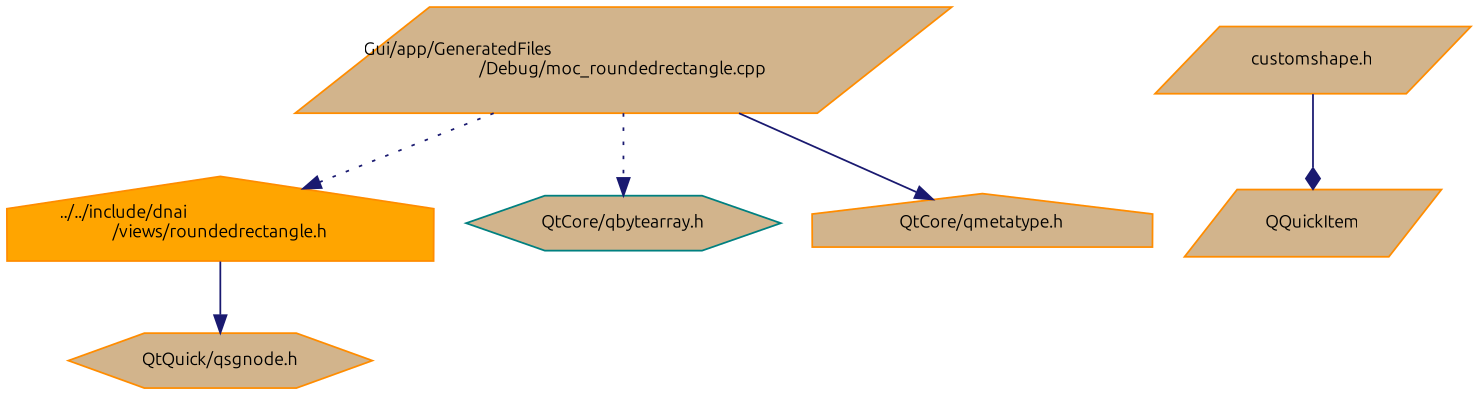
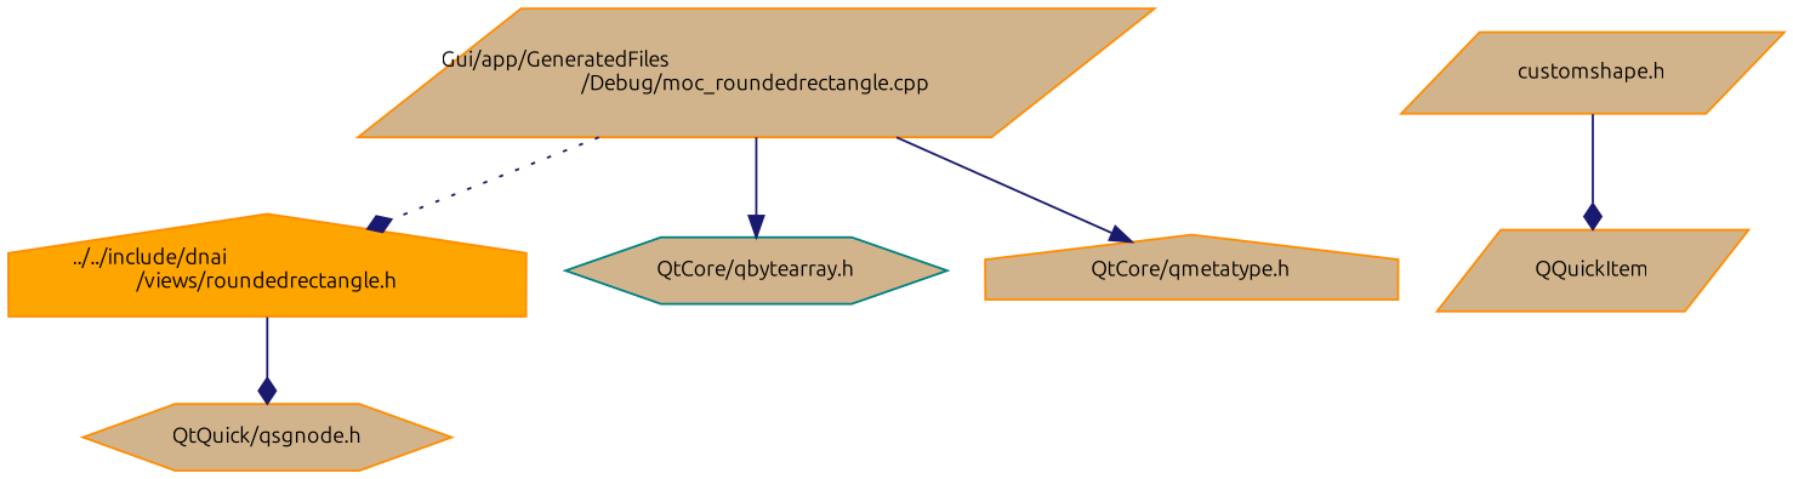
  digraph {
    fontname=Ubuntu
    node [color=darkorange fillcolor=tan fontname=Ubuntu fontsize=10 shape=parallelogram style=filled]
    edge [arrowhead=normal color=midnightblue fontname=Ubuntu fontsize=10 labelfontname=Helvetica labelfontsize=10 style=solid]
    n1 [fontcolor=black height=0.2 label="Gui/app/GeneratedFiles\l/Debug/moc_roundedrectangle.cpp" width=0.4]
    n2 [fillcolor=orange height=0.2 label="../../include/dnai\l/views/roundedrectangle.h" shape=house width=0.4]
    n3 [color=teal height=0.2 label="QtCore/qbytearray.h" shape=hexagon width=0.4]
    n4 [height=0.2 label="QtCore/qmetatype.h" shape=house width=0.4]
    n5 [height=0.2 label="QtQuick/qsgnode.h" shape=hexagon width=0.4]
    n6 [height=0.2 label="customshape.h" width=0.4]
    n7 [height=0.2 label=QQuickItem width=0.4]
-   n1 -> n2 [style=dotted]
-   n1 -> n3 [style=dotted]
+   n1 -> n2 [arrowhead=diamond style=dotted]
+   n1 -> n3
    n1 -> n4
-   n2 -> n5
+   n2 -> n5 [arrowhead=diamond]
    n6 -> n7 [arrowhead=diamond]
  }
